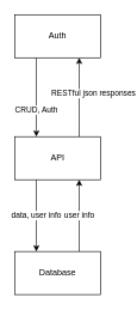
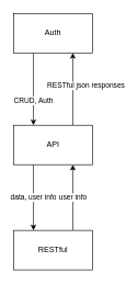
  <mxCell id="0" />
  <mxCell id="1" parent="0" />
  <mxCell id="2" value="user info" style="edgeStyle=orthogonalEdgeStyle;rounded=0;orthogonalLoop=1;jettySize=auto;html=1;exitX=0.75;exitY=0;exitDx=0;exitDy=0;entryX=0.75;entryY=1;entryDx=0;entryDy=0;" parent="1" source="3" target="6" edge="1"><mxGeometry relative="1" as="geometry" /></mxCell>
- <mxCell id="3" value="Database" style="rounded=0;whiteSpace=wrap;html=1;" parent="1" vertex="1"><mxGeometry x="20" y="350" width="120" height="60" as="geometry" /></mxCell>
+ <mxCell id="3" value="RESTful" style="rounded=0;whiteSpace=wrap;html=1;" parent="1" vertex="1"><mxGeometry x="20" y="350" width="120" height="60" as="geometry" /></mxCell>
  <mxCell id="4" value="RESTful json responses" style="edgeStyle=orthogonalEdgeStyle;rounded=0;orthogonalLoop=1;jettySize=auto;html=1;exitX=0.75;exitY=0;exitDx=0;exitDy=0;entryX=0.75;entryY=1;entryDx=0;entryDy=0;" parent="1" source="6" target="9" edge="1"><mxGeometry x="0.091" y="-20" relative="1" as="geometry"><mxPoint as="offset" /></mxGeometry></mxCell>
  <mxCell id="5" value="data, user info" style="edgeStyle=orthogonalEdgeStyle;rounded=0;orthogonalLoop=1;jettySize=auto;html=1;entryX=0.25;entryY=0;entryDx=0;entryDy=0;exitX=0.25;exitY=1;exitDx=0;exitDy=0;" parent="1" source="6" target="3" edge="1"><mxGeometry relative="1" as="geometry" /></mxCell>
  <mxCell id="6" value="API" style="whiteSpace=wrap;html=1;" parent="1" vertex="1"><mxGeometry x="20" y="190" width="120" height="60" as="geometry" /></mxCell>
  <mxCell id="7" style="edgeStyle=orthogonalEdgeStyle;rounded=0;orthogonalLoop=1;jettySize=auto;html=1;entryX=0.25;entryY=0;entryDx=0;entryDy=0;exitX=0.25;exitY=1;exitDx=0;exitDy=0;" parent="1" source="9" target="6" edge="1"><mxGeometry relative="1" as="geometry"><mxPoint x="40" y="80" as="sourcePoint" /><mxPoint x="40" y="210" as="targetPoint" /><Array as="points" /></mxGeometry></mxCell>
  <mxCell id="8" value="CRUD, Auth" style="edgeLabel;html=1;align=center;verticalAlign=middle;resizable=0;points=[];" parent="7" vertex="1" connectable="0"><mxGeometry x="-0.246" y="-1" relative="1" as="geometry"><mxPoint y="31" as="offset" /></mxGeometry></mxCell>
  <mxCell id="9" value="Auth" style="whiteSpace=wrap;html=1;" parent="1" vertex="1"><mxGeometry x="20" y="20" width="120" height="60" as="geometry" /></mxCell>
